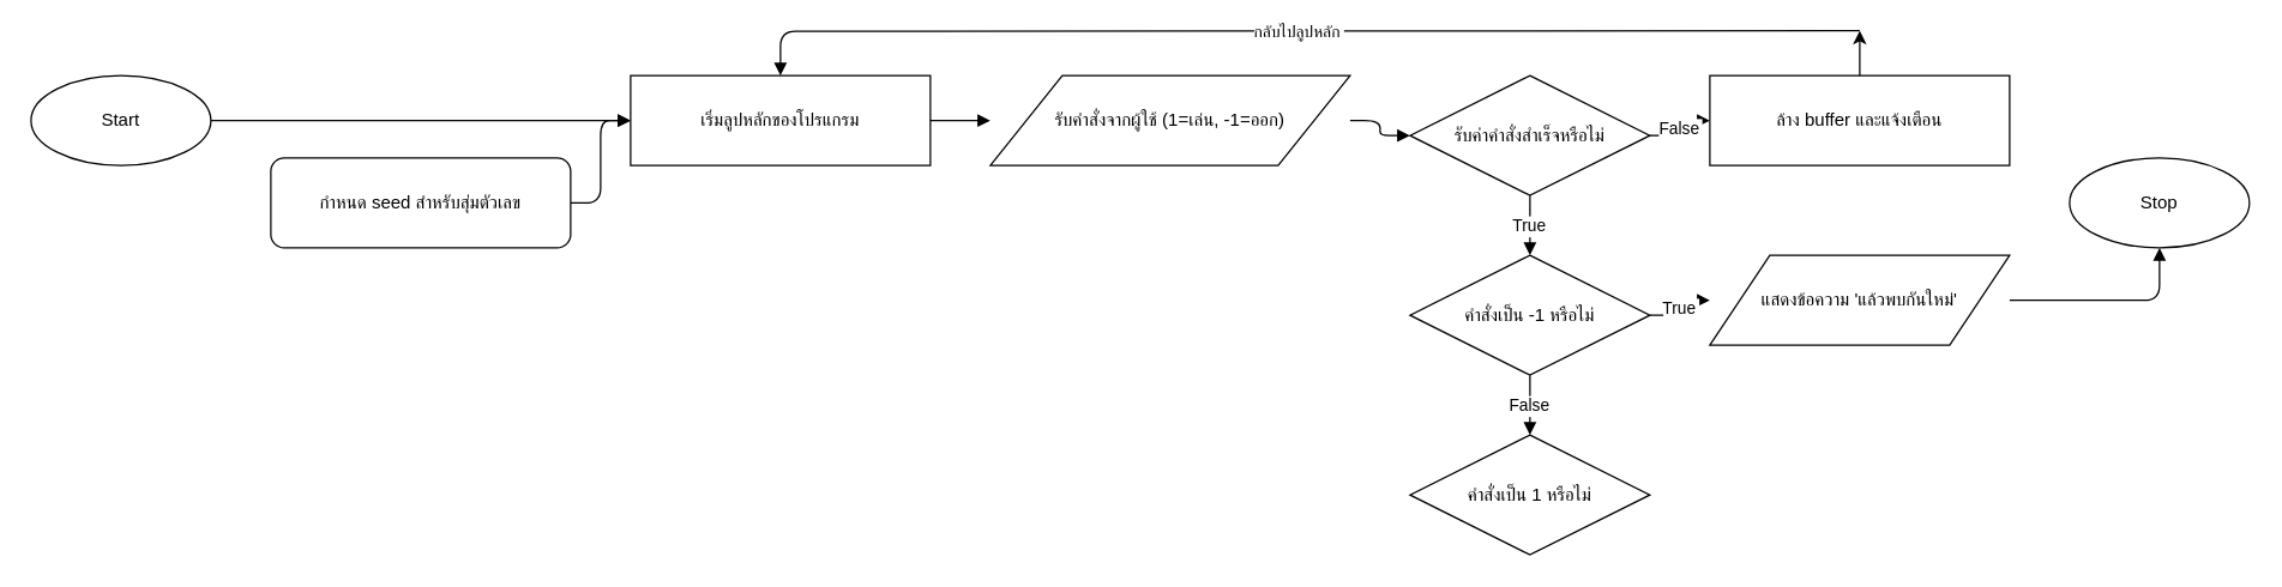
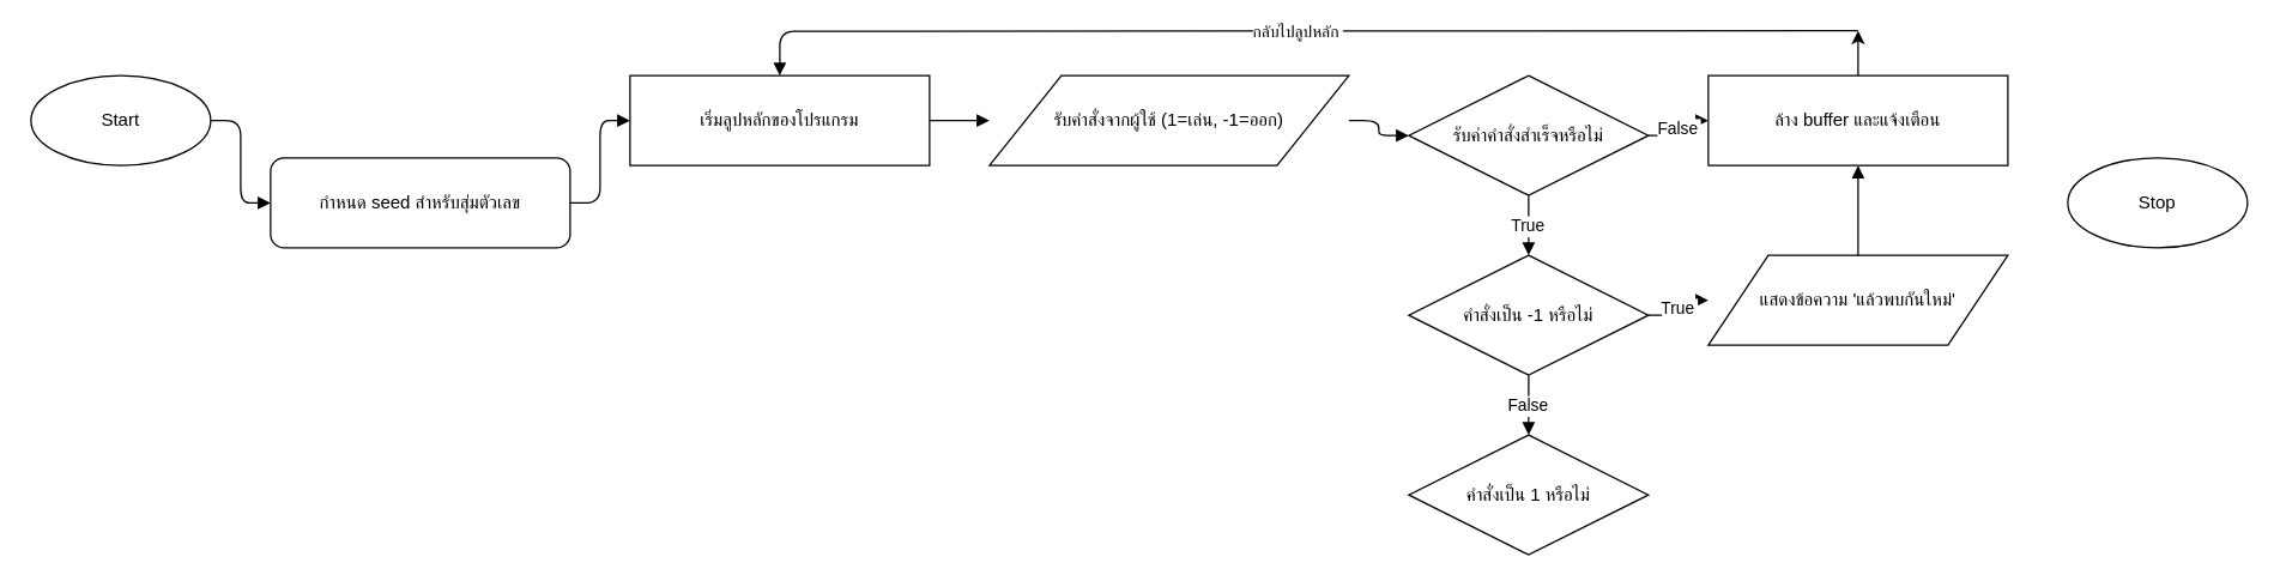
  <mxCell id="0" />
  <mxCell id="1" parent="0" />
  <mxCell id="2" value="Start" style="ellipse;whiteSpace=wrap;html=1;" parent="1" vertex="1"><mxGeometry x="20" y="50" width="120" height="60" as="geometry" /></mxCell>
  <mxCell id="3" value="กำหนด seed สำหรับสุ่มตัวเลข" style="rounded=1;whiteSpace=wrap;html=1;" parent="1" vertex="1"><mxGeometry x="180" y="105" width="200" height="60" as="geometry" /></mxCell>
- <mxCell id="4" style="edgeStyle=orthogonalEdgeStyle;endArrow=block;" parent="1" source="2" target="5" edge="1"><mxGeometry relative="1" as="geometry" /></mxCell>
+ <mxCell id="4" style="edgeStyle=orthogonalEdgeStyle;endArrow=block;" parent="1" source="2" target="3" edge="1"><mxGeometry relative="1" as="geometry" /></mxCell>
  <mxCell id="5" value="เริ่มลูปหลักของโปรแกรม" style="rounded=0;whiteSpace=wrap;html=1;" parent="1" vertex="1"><mxGeometry x="420" y="50" width="200" height="60" as="geometry" /></mxCell>
  <mxCell id="6" style="edgeStyle=orthogonalEdgeStyle;endArrow=block;" parent="1" source="3" target="5" edge="1"><mxGeometry relative="1" as="geometry" /></mxCell>
  <mxCell id="7" value="รับคำสั่งจากผู้ใช้ (1=เล่น, -1=ออก)" style="shape=parallelogram;whiteSpace=wrap;html=1;" parent="1" vertex="1"><mxGeometry x="660" y="50" width="240" height="60" as="geometry" /></mxCell>
  <mxCell id="8" style="edgeStyle=orthogonalEdgeStyle;endArrow=block;" parent="1" source="5" target="7" edge="1"><mxGeometry relative="1" as="geometry" /></mxCell>
  <mxCell id="9" value="รับค่าคำสั่งสำเร็จหรือไม่" style="rhombus;whiteSpace=wrap;html=1;" parent="1" vertex="1"><mxGeometry x="940" y="50" width="160" height="80" as="geometry" /></mxCell>
  <mxCell id="10" style="edgeStyle=orthogonalEdgeStyle;endArrow=block;" parent="1" source="7" target="9" edge="1"><mxGeometry relative="1" as="geometry" /></mxCell>
  <mxCell id="11" value="True" style="edgeStyle=orthogonalEdgeStyle;endArrow=block;" parent="1" source="9" target="16" edge="1"><mxGeometry relative="1" as="geometry" /></mxCell>
  <mxCell id="12" value="False" style="edgeStyle=orthogonalEdgeStyle;endArrow=block;" parent="1" source="9" target="14" edge="1"><mxGeometry relative="1" as="geometry" /></mxCell>
  <mxCell id="13" style="edgeStyle=none;html=1;exitX=0.5;exitY=0;exitDx=0;exitDy=0;" edge="1" parent="1" source="14"><mxGeometry relative="1" as="geometry"><mxPoint x="1240" y="20" as="targetPoint" /></mxGeometry></mxCell>
  <mxCell id="14" value="ล้าง buffer และแจ้งเตือน" style="rounded=0;whiteSpace=wrap;html=1;" parent="1" vertex="1"><mxGeometry x="1140" y="50" width="200" height="60" as="geometry" /></mxCell>
  <mxCell id="15" value="กลับไปลูปหลัก" style="edgeStyle=orthogonalEdgeStyle;endArrow=block;entryX=0.5;entryY=0;entryDx=0;entryDy=0;" parent="1" target="5" edge="1"><mxGeometry relative="1" as="geometry"><mxPoint x="1240" y="20" as="sourcePoint" /><mxPoint x="520" y="30" as="targetPoint" /></mxGeometry></mxCell>
  <mxCell id="16" value="คำสั่งเป็น -1 หรือไม่" style="rhombus;whiteSpace=wrap;html=1;" parent="1" vertex="1"><mxGeometry x="940" y="170" width="160" height="80" as="geometry" /></mxCell>
  <mxCell id="17" value="True" style="edgeStyle=orthogonalEdgeStyle;endArrow=block;" parent="1" source="16" target="18" edge="1"><mxGeometry relative="1" as="geometry" /></mxCell>
  <mxCell id="18" value="แสดงข้อความ 'แล้วพบกันใหม่'" style="shape=parallelogram;whiteSpace=wrap;html=1;" parent="1" vertex="1"><mxGeometry x="1140" y="170" width="200" height="60" as="geometry" /></mxCell>
  <mxCell id="19" value="Stop" style="ellipse;whiteSpace=wrap;html=1;" parent="1" vertex="1"><mxGeometry x="1380" y="105" width="120" height="60" as="geometry" /></mxCell>
- <mxCell id="20" style="edgeStyle=orthogonalEdgeStyle;endArrow=block;" parent="1" source="18" target="19" edge="1"><mxGeometry relative="1" as="geometry" /></mxCell>
+ <mxCell id="20" style="edgeStyle=orthogonalEdgeStyle;endArrow=block;" parent="1" source="18" target="14" edge="1"><mxGeometry relative="1" as="geometry" /></mxCell>
  <mxCell id="21" value="False" style="edgeStyle=orthogonalEdgeStyle;endArrow=block;" parent="1" source="16" target="22" edge="1"><mxGeometry relative="1" as="geometry" /></mxCell>
  <mxCell id="22" value="คำสั่งเป็น 1 หรือไม่" style="rhombus;whiteSpace=wrap;html=1;" parent="1" vertex="1"><mxGeometry x="940" y="290" width="160" height="80" as="geometry" /></mxCell>
